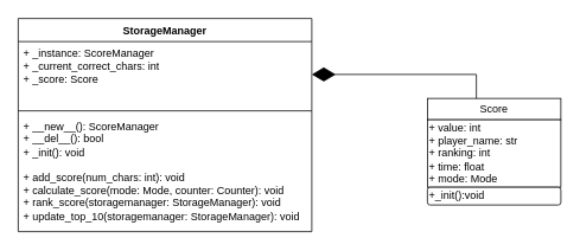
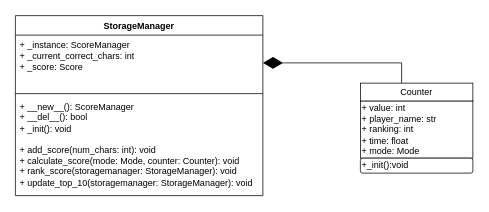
  <mxCell id="0" />
  <mxCell id="1" parent="0" />
  <mxCell id="2" value="StorageManager" style="swimlane;fontStyle=1;align=center;verticalAlign=top;childLayout=stackLayout;horizontal=1;startSize=26;horizontalStack=0;resizeParent=1;resizeParentMax=0;resizeLast=0;collapsible=1;marginBottom=0;whiteSpace=wrap;html=1;" parent="1" vertex="1"><mxGeometry x="20" y="20" width="330" height="240" as="geometry" /></mxCell>
  <mxCell id="3" value="+ _instance: ScoreManager&lt;div&gt;+ _current_correct_chars: int&lt;/div&gt;&lt;div&gt;+ _score: Score&lt;/div&gt;&lt;div&gt;&lt;div&gt;&lt;br&gt;&lt;/div&gt;&lt;/div&gt;" style="text;strokeColor=none;fillColor=none;align=left;verticalAlign=top;spacingLeft=4;spacingRight=4;overflow=hidden;rotatable=0;points=[[0,0.5],[1,0.5]];portConstraint=eastwest;whiteSpace=wrap;html=1;" parent="2" vertex="1"><mxGeometry y="26" width="330" height="74" as="geometry" /></mxCell>
  <mxCell id="4" value="" style="line;strokeWidth=1;fillColor=none;align=left;verticalAlign=middle;spacingTop=-1;spacingLeft=3;spacingRight=3;rotatable=0;labelPosition=right;points=[];portConstraint=eastwest;strokeColor=inherit;" parent="2" vertex="1"><mxGeometry y="100" width="330" height="8" as="geometry" /></mxCell>
  <mxCell id="5" value="&lt;div&gt;+ __new__(): ScoreManager&lt;/div&gt;&lt;div&gt;+ __del__(): bool&lt;/div&gt;&lt;div&gt;+ _init(): void&lt;/div&gt;&lt;div&gt;&lt;br&gt;&lt;/div&gt;&lt;div&gt;+ add_score(num_chars: int): void&lt;/div&gt;&lt;div&gt;+ calculate_score(mode: Mode, counter: Counter): void&lt;/div&gt;+&lt;span style=&quot;background-color: initial;&quot;&gt;&amp;nbsp;rank_score(storagemanager: StorageManager): void&lt;/span&gt;&lt;div&gt;&lt;div&gt;+ update_top_10(storagemanager: StorageManager): void&lt;/div&gt;&lt;div&gt;&lt;div&gt;&lt;br&gt;&lt;div&gt;&lt;br&gt;&lt;/div&gt;&lt;/div&gt;&lt;/div&gt;&lt;/div&gt;" style="text;strokeColor=none;fillColor=none;align=left;verticalAlign=top;spacingLeft=4;spacingRight=4;overflow=hidden;rotatable=0;points=[[0,0.5],[1,0.5]];portConstraint=eastwest;whiteSpace=wrap;html=1;" parent="2" vertex="1"><mxGeometry y="108" width="330" height="132" as="geometry" /></mxCell>
- <mxCell id="6" value="Score" style="rounded=0;whiteSpace=wrap;html=1;" parent="1" vertex="1"><mxGeometry x="480" y="110" width="150" height="24" as="geometry" /></mxCell>
+ <mxCell id="6" value="Counter" style="rounded=0;whiteSpace=wrap;html=1;" parent="1" vertex="1"><mxGeometry x="480" y="110" width="150" height="24" as="geometry" /></mxCell>
  <mxCell id="7" value="&lt;div&gt;+ value: int&lt;/div&gt;&lt;div&gt;+ player_name: str&lt;/div&gt;&lt;div&gt;+ ranking: int&lt;/div&gt;&lt;div&gt;+ time: float&lt;/div&gt;&lt;div&gt;+ mode: Mode&lt;/div&gt;" style="rounded=0;whiteSpace=wrap;html=1;align=left;" parent="1" vertex="1"><mxGeometry x="480" y="134" width="150" height="76" as="geometry" /></mxCell>
  <mxCell id="8" value="+_init():void" style="whiteSpace=wrap;html=1;align=left;rounded=1;" parent="1" vertex="1"><mxGeometry x="480" y="210" width="150" height="20" as="geometry" /></mxCell>
  <mxCell id="9" value="" style="endArrow=diamondThin;endFill=1;endSize=24;html=1;rounded=0;entryX=1;entryY=0.5;entryDx=0;entryDy=0;" parent="1" target="3" edge="1"><mxGeometry width="160" relative="1" as="geometry"><mxPoint x="535" y="110" as="sourcePoint" /><mxPoint x="380" y="80" as="targetPoint" /><Array as="points"><mxPoint x="535" y="83" /></Array></mxGeometry></mxCell>
